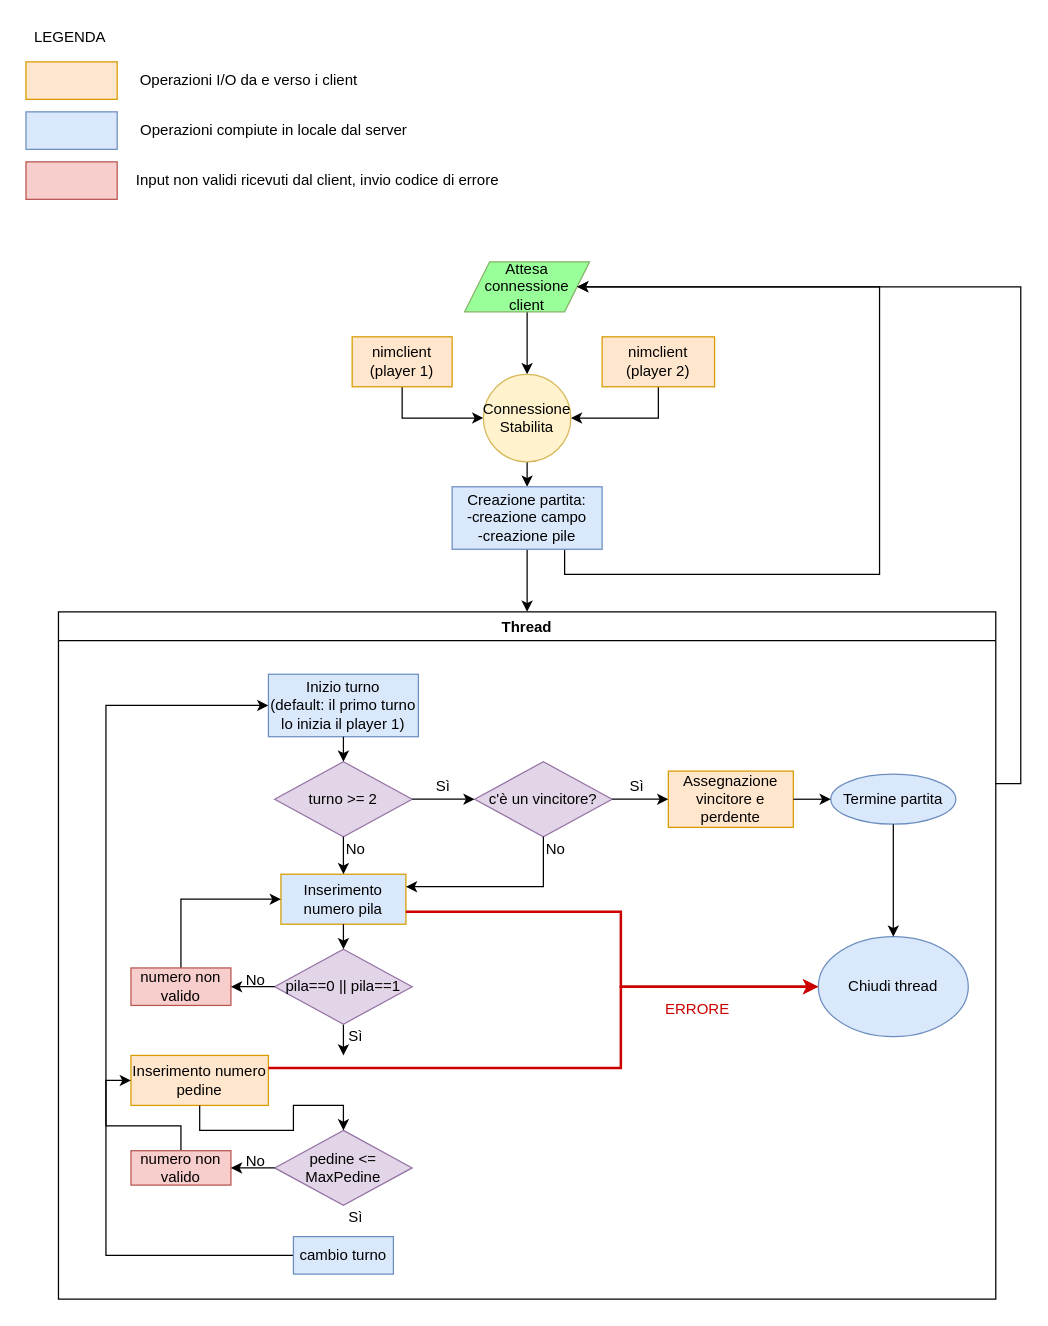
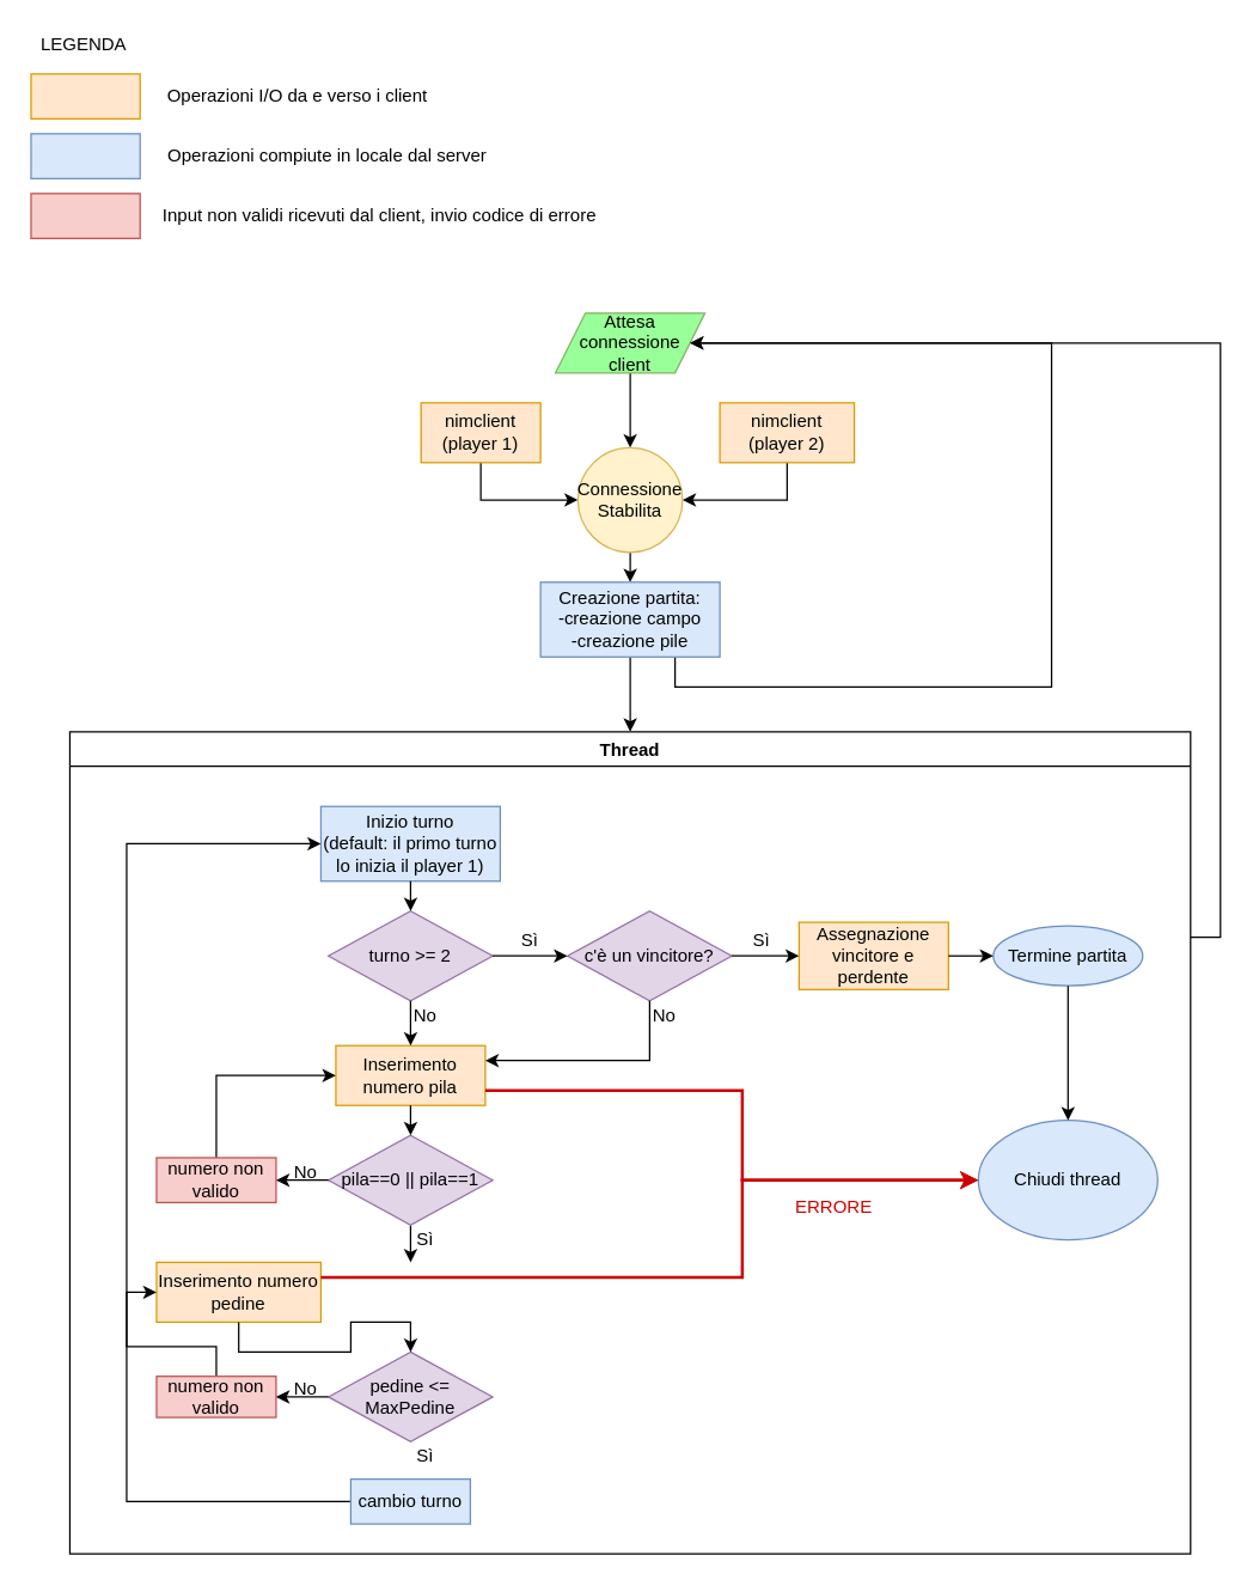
  <mxCell id="0" />
  <mxCell id="1" parent="0" />
  <mxCell id="2" style="edgeStyle=orthogonalEdgeStyle;rounded=0;orthogonalLoop=1;jettySize=auto;html=1;exitX=0.5;exitY=1;exitDx=0;exitDy=0;entryX=0;entryY=0.5;entryDx=0;entryDy=0;" parent="1" source="3" target="9" edge="1"><mxGeometry relative="1" as="geometry" /></mxCell>
  <mxCell id="3" value="nimclient&lt;br&gt;(player 1)" style="rounded=0;whiteSpace=wrap;html=1;fillColor=#ffe6cc;strokeColor=#d79b00;" parent="1" vertex="1"><mxGeometry x="281" y="269" width="80" height="40" as="geometry" /></mxCell>
  <mxCell id="4" style="edgeStyle=orthogonalEdgeStyle;rounded=0;orthogonalLoop=1;jettySize=auto;html=1;exitX=0.5;exitY=1;exitDx=0;exitDy=0;entryX=1;entryY=0.5;entryDx=0;entryDy=0;" parent="1" source="5" target="9" edge="1"><mxGeometry relative="1" as="geometry" /></mxCell>
  <mxCell id="5" value="nimclient&lt;br&gt;(player 2)" style="rounded=0;whiteSpace=wrap;html=1;fillColor=#ffe6cc;strokeColor=#d79b00;" parent="1" vertex="1"><mxGeometry x="481" y="269" width="90" height="40" as="geometry" /></mxCell>
  <mxCell id="6" style="edgeStyle=orthogonalEdgeStyle;rounded=0;orthogonalLoop=1;jettySize=auto;html=1;exitX=0.5;exitY=1;exitDx=0;exitDy=0;entryX=0.5;entryY=0;entryDx=0;entryDy=0;" parent="1" source="7" target="9" edge="1"><mxGeometry relative="1" as="geometry" /></mxCell>
  <mxCell id="7" value="Attesa&lt;br&gt;connessione&lt;br&gt;client" style="shape=parallelogram;perimeter=parallelogramPerimeter;whiteSpace=wrap;html=1;rounded=0;fillColor=#99FF99;strokeColor=#82b366;gradientColor=none;strokeWidth=1;" parent="1" vertex="1"><mxGeometry x="371" y="209" width="100" height="40" as="geometry" /></mxCell>
  <mxCell id="8" style="edgeStyle=orthogonalEdgeStyle;rounded=0;orthogonalLoop=1;jettySize=auto;html=1;exitX=0.5;exitY=1;exitDx=0;exitDy=0;entryX=0.5;entryY=0;entryDx=0;entryDy=0;" parent="1" source="9" target="12" edge="1"><mxGeometry relative="1" as="geometry" /></mxCell>
  <mxCell id="9" value="Connessione&lt;br&gt;Stabilita" style="ellipse;whiteSpace=wrap;html=1;aspect=fixed;rounded=0;strokeWidth=1;fillColor=#fff2cc;strokeColor=#d6b656;" parent="1" vertex="1"><mxGeometry x="386" y="299" width="70" height="70" as="geometry" /></mxCell>
  <mxCell id="10" style="edgeStyle=orthogonalEdgeStyle;rounded=0;orthogonalLoop=1;jettySize=auto;html=1;exitX=0.5;exitY=1;exitDx=0;exitDy=0;entryX=0.5;entryY=0;entryDx=0;entryDy=0;strokeColor=#000000;strokeWidth=1;fontColor=#000000;" edge="1" parent="1" source="12" target="14"><mxGeometry relative="1" as="geometry" /></mxCell>
  <mxCell id="11" style="edgeStyle=orthogonalEdgeStyle;rounded=0;orthogonalLoop=1;jettySize=auto;html=1;exitX=0.75;exitY=1;exitDx=0;exitDy=0;entryX=1;entryY=0.5;entryDx=0;entryDy=0;strokeColor=#000000;strokeWidth=1;fontColor=#000000;" edge="1" parent="1" source="12" target="7"><mxGeometry relative="1" as="geometry"><Array as="points"><mxPoint x="451" y="459" /><mxPoint x="703" y="459" /><mxPoint x="703" y="229" /></Array></mxGeometry></mxCell>
  <mxCell id="12" value="Creazione partita:&lt;br&gt;-creazione campo&lt;br&gt;-creazione pile" style="rounded=0;whiteSpace=wrap;html=1;fillColor=#dae8fc;strokeColor=#6c8ebf;" parent="1" vertex="1"><mxGeometry x="361" y="389" width="120" height="50" as="geometry" /></mxCell>
  <mxCell id="13" value="" style="group" vertex="1" connectable="0" parent="1"><mxGeometry x="46" y="489" width="750" height="550" as="geometry" /></mxCell>
  <mxCell id="14" value="Thread" style="swimlane;fontColor=#000000;" vertex="1" parent="13"><mxGeometry width="750" height="550" as="geometry" /></mxCell>
  <mxCell id="15" value="Inizio turno&lt;br&gt;(default: il primo turno lo inizia il player 1)" style="rounded=0;whiteSpace=wrap;html=1;fillColor=#dae8fc;strokeColor=#6c8ebf;" vertex="1" parent="13"><mxGeometry x="168" y="50" width="120" height="50" as="geometry" /></mxCell>
  <mxCell id="16" value="turno &amp;gt;= 2" style="rhombus;whiteSpace=wrap;html=1;rounded=0;strokeWidth=1;fillColor=#e1d5e7;strokeColor=#9673a6;" vertex="1" parent="13"><mxGeometry x="173" y="120" width="110" height="60" as="geometry" /></mxCell>
  <mxCell id="17" style="edgeStyle=orthogonalEdgeStyle;rounded=0;orthogonalLoop=1;jettySize=auto;html=1;exitX=0.5;exitY=1;exitDx=0;exitDy=0;entryX=0.5;entryY=0;entryDx=0;entryDy=0;" edge="1" parent="13" source="15" target="16"><mxGeometry relative="1" as="geometry" /></mxCell>
  <mxCell id="18" value="c'è un vincitore?" style="rhombus;whiteSpace=wrap;html=1;rounded=0;strokeWidth=1;fillColor=#e1d5e7;strokeColor=#9673a6;" vertex="1" parent="13"><mxGeometry x="333" y="120" width="110" height="60" as="geometry" /></mxCell>
  <mxCell id="19" style="edgeStyle=orthogonalEdgeStyle;rounded=0;orthogonalLoop=1;jettySize=auto;html=1;exitX=1;exitY=0.5;exitDx=0;exitDy=0;entryX=0;entryY=0.5;entryDx=0;entryDy=0;" edge="1" parent="13" source="16" target="18"><mxGeometry relative="1" as="geometry" /></mxCell>
  <mxCell id="20" value="Sì" style="text;html=1;strokeColor=none;fillColor=none;align=center;verticalAlign=middle;whiteSpace=wrap;rounded=0;" vertex="1" parent="13"><mxGeometry x="288" y="130" width="40" height="20" as="geometry" /></mxCell>
  <mxCell id="21" value="Assegnazione vincitore e perdente" style="rounded=0;whiteSpace=wrap;html=1;fillColor=#ffe6cc;strokeColor=#d79b00;" vertex="1" parent="13"><mxGeometry x="488" y="127.5" width="100" height="45" as="geometry" /></mxCell>
  <mxCell id="22" style="edgeStyle=orthogonalEdgeStyle;rounded=0;orthogonalLoop=1;jettySize=auto;html=1;" edge="1" parent="13" source="18" target="21"><mxGeometry relative="1" as="geometry" /></mxCell>
  <mxCell id="23" value="Sì" style="text;html=1;strokeColor=none;fillColor=none;align=center;verticalAlign=middle;whiteSpace=wrap;rounded=0;" vertex="1" parent="13"><mxGeometry x="443" y="130" width="40" height="20" as="geometry" /></mxCell>
  <mxCell id="24" value="Termine partita" style="ellipse;whiteSpace=wrap;html=1;fillColor=#dae8fc;strokeColor=#6c8ebf;" vertex="1" parent="13"><mxGeometry x="618" y="130" width="100" height="40" as="geometry" /></mxCell>
  <mxCell id="25" style="edgeStyle=orthogonalEdgeStyle;rounded=0;orthogonalLoop=1;jettySize=auto;html=1;exitX=1;exitY=0.5;exitDx=0;exitDy=0;entryX=0;entryY=0.5;entryDx=0;entryDy=0;" edge="1" parent="13" source="21" target="24"><mxGeometry relative="1" as="geometry" /></mxCell>
- <mxCell id="26" value="Inserimento numero pila" style="rounded=0;whiteSpace=wrap;html=1;fillColor=#dae8fc;strokeColor=#d79b00;" vertex="1" parent="13"><mxGeometry x="178" y="210" width="100" height="40" as="geometry" /></mxCell>
+ <mxCell id="26" value="Inserimento numero pila" style="rounded=0;whiteSpace=wrap;html=1;fillColor=#ffe6cc;strokeColor=#d79b00;" vertex="1" parent="13"><mxGeometry x="178" y="210" width="100" height="40" as="geometry" /></mxCell>
  <mxCell id="27" style="edgeStyle=orthogonalEdgeStyle;rounded=0;orthogonalLoop=1;jettySize=auto;html=1;exitX=0.5;exitY=1;exitDx=0;exitDy=0;entryX=0.5;entryY=0;entryDx=0;entryDy=0;" edge="1" parent="13" source="16" target="26"><mxGeometry relative="1" as="geometry" /></mxCell>
  <mxCell id="28" style="edgeStyle=orthogonalEdgeStyle;rounded=0;orthogonalLoop=1;jettySize=auto;html=1;exitX=0.5;exitY=1;exitDx=0;exitDy=0;entryX=1;entryY=0.25;entryDx=0;entryDy=0;" edge="1" parent="13" source="18" target="26"><mxGeometry relative="1" as="geometry" /></mxCell>
  <mxCell id="29" value="No" style="text;html=1;strokeColor=none;fillColor=none;align=center;verticalAlign=middle;whiteSpace=wrap;rounded=0;" vertex="1" parent="13"><mxGeometry x="218" y="180" width="40" height="20" as="geometry" /></mxCell>
  <mxCell id="30" value="No" style="text;html=1;strokeColor=none;fillColor=none;align=center;verticalAlign=middle;whiteSpace=wrap;rounded=0;" vertex="1" parent="13"><mxGeometry x="378" y="180" width="40" height="20" as="geometry" /></mxCell>
  <mxCell id="31" style="edgeStyle=orthogonalEdgeStyle;rounded=0;orthogonalLoop=1;jettySize=auto;html=1;exitX=0.5;exitY=1;exitDx=0;exitDy=0;entryX=0.5;entryY=0;entryDx=0;entryDy=0;" edge="1" parent="13" source="32"><mxGeometry relative="1" as="geometry"><mxPoint x="228" y="355" as="targetPoint" /></mxGeometry></mxCell>
  <mxCell id="32" value="pila==0 || pila==1" style="rhombus;whiteSpace=wrap;html=1;rounded=0;strokeWidth=1;fillColor=#e1d5e7;strokeColor=#9673a6;" vertex="1" parent="13"><mxGeometry x="173" y="270" width="110" height="60" as="geometry" /></mxCell>
  <mxCell id="33" style="edgeStyle=orthogonalEdgeStyle;rounded=0;orthogonalLoop=1;jettySize=auto;html=1;exitX=0.5;exitY=1;exitDx=0;exitDy=0;entryX=0.5;entryY=0;entryDx=0;entryDy=0;" edge="1" parent="13" source="26" target="32"><mxGeometry relative="1" as="geometry" /></mxCell>
  <mxCell id="34" style="edgeStyle=orthogonalEdgeStyle;rounded=0;orthogonalLoop=1;jettySize=auto;html=1;exitX=0.5;exitY=0;exitDx=0;exitDy=0;entryX=0;entryY=0.5;entryDx=0;entryDy=0;" edge="1" parent="13" source="35" target="26"><mxGeometry relative="1" as="geometry" /></mxCell>
  <mxCell id="35" value="numero non valido" style="rounded=0;whiteSpace=wrap;html=1;fillColor=#f8cecc;strokeColor=#b85450;" vertex="1" parent="13"><mxGeometry x="58" y="285" width="80" height="30" as="geometry" /></mxCell>
  <mxCell id="36" style="edgeStyle=orthogonalEdgeStyle;rounded=0;orthogonalLoop=1;jettySize=auto;html=1;exitX=0;exitY=0.5;exitDx=0;exitDy=0;entryX=1;entryY=0.5;entryDx=0;entryDy=0;" edge="1" parent="13" source="32" target="35"><mxGeometry relative="1" as="geometry" /></mxCell>
  <mxCell id="37" value="Sì" style="text;html=1;strokeColor=none;fillColor=none;align=center;verticalAlign=middle;whiteSpace=wrap;rounded=0;" vertex="1" parent="13"><mxGeometry x="218" y="330" width="40" height="20" as="geometry" /></mxCell>
  <mxCell id="38" value="No" style="text;html=1;strokeColor=none;fillColor=none;align=center;verticalAlign=middle;whiteSpace=wrap;rounded=0;" vertex="1" parent="13"><mxGeometry x="138" y="285" width="40" height="20" as="geometry" /></mxCell>
  <mxCell id="39" value="Inserimento numero pedine" style="rounded=0;whiteSpace=wrap;html=1;fillColor=#ffe6cc;strokeColor=#d79b00;" vertex="1" parent="13"><mxGeometry x="58" y="355" width="110" height="40" as="geometry" /></mxCell>
  <mxCell id="40" value="pedine &amp;lt;= MaxPedine" style="rhombus;whiteSpace=wrap;html=1;rounded=0;strokeWidth=1;fillColor=#e1d5e7;strokeColor=#9673a6;" vertex="1" parent="13"><mxGeometry x="173" y="415" width="110" height="60" as="geometry" /></mxCell>
  <mxCell id="41" style="edgeStyle=orthogonalEdgeStyle;rounded=0;orthogonalLoop=1;jettySize=auto;html=1;exitX=0.5;exitY=1;exitDx=0;exitDy=0;entryX=0.5;entryY=0;entryDx=0;entryDy=0;" edge="1" parent="13" source="39" target="40"><mxGeometry relative="1" as="geometry" /></mxCell>
  <mxCell id="42" style="edgeStyle=orthogonalEdgeStyle;rounded=0;orthogonalLoop=1;jettySize=auto;html=1;exitX=0.5;exitY=0;exitDx=0;exitDy=0;entryX=0;entryY=0.5;entryDx=0;entryDy=0;" edge="1" parent="13" source="43" target="39"><mxGeometry relative="1" as="geometry" /></mxCell>
  <mxCell id="43" value="numero non valido" style="rounded=0;whiteSpace=wrap;html=1;fillColor=#f8cecc;strokeColor=#b85450;" vertex="1" parent="13"><mxGeometry x="58" y="431.25" width="80" height="27.5" as="geometry" /></mxCell>
  <mxCell id="44" style="edgeStyle=orthogonalEdgeStyle;rounded=0;orthogonalLoop=1;jettySize=auto;html=1;exitX=0;exitY=0.5;exitDx=0;exitDy=0;entryX=1;entryY=0.5;entryDx=0;entryDy=0;" edge="1" parent="13" source="40" target="43"><mxGeometry relative="1" as="geometry" /></mxCell>
  <mxCell id="45" style="edgeStyle=orthogonalEdgeStyle;rounded=0;orthogonalLoop=1;jettySize=auto;html=1;exitX=0;exitY=0.5;exitDx=0;exitDy=0;entryX=0;entryY=0.5;entryDx=0;entryDy=0;" edge="1" parent="13" source="46" target="15"><mxGeometry relative="1" as="geometry"><Array as="points"><mxPoint x="38" y="515" /><mxPoint x="38" y="75" /></Array></mxGeometry></mxCell>
  <mxCell id="46" value="cambio turno" style="rounded=0;whiteSpace=wrap;html=1;fillColor=#dae8fc;strokeColor=#6c8ebf;" vertex="1" parent="13"><mxGeometry x="188" y="500" width="80" height="30" as="geometry" /></mxCell>
  <mxCell id="47" value="Sì" style="text;html=1;strokeColor=none;fillColor=none;align=center;verticalAlign=middle;whiteSpace=wrap;rounded=0;" vertex="1" parent="13"><mxGeometry x="218" y="475" width="40" height="20" as="geometry" /></mxCell>
  <mxCell id="48" value="No" style="text;html=1;strokeColor=none;fillColor=none;align=center;verticalAlign=middle;whiteSpace=wrap;rounded=0;" vertex="1" parent="13"><mxGeometry x="138" y="430" width="40" height="20" as="geometry" /></mxCell>
  <mxCell id="49" value="&lt;div&gt;Chiudi thread&lt;/div&gt;" style="ellipse;whiteSpace=wrap;html=1;fillColor=#dae8fc;strokeColor=#6c8ebf;" vertex="1" parent="13"><mxGeometry x="608" y="260" width="120" height="80" as="geometry" /></mxCell>
  <mxCell id="50" style="edgeStyle=orthogonalEdgeStyle;rounded=0;orthogonalLoop=1;jettySize=auto;html=1;exitX=0.5;exitY=1;exitDx=0;exitDy=0;entryX=0.5;entryY=0;entryDx=0;entryDy=0;strokeColor=#000000;strokeWidth=1;" edge="1" parent="13" source="24" target="49"><mxGeometry relative="1" as="geometry" /></mxCell>
  <mxCell id="51" style="edgeStyle=orthogonalEdgeStyle;rounded=0;orthogonalLoop=1;jettySize=auto;html=1;exitX=1;exitY=0.75;exitDx=0;exitDy=0;entryX=0;entryY=0.5;entryDx=0;entryDy=0;strokeColor=#CC0000;strokeWidth=2;" edge="1" parent="13" source="26" target="49"><mxGeometry relative="1" as="geometry"><Array as="points"><mxPoint x="450" y="240" /><mxPoint x="450" y="300" /></Array></mxGeometry></mxCell>
  <mxCell id="52" style="edgeStyle=orthogonalEdgeStyle;rounded=0;orthogonalLoop=1;jettySize=auto;html=1;exitX=1;exitY=0.25;exitDx=0;exitDy=0;entryX=0;entryY=0.5;entryDx=0;entryDy=0;strokeColor=#CC0000;strokeWidth=2;fontColor=#000000;" edge="1" parent="13" source="39" target="49"><mxGeometry relative="1" as="geometry"><Array as="points"><mxPoint x="450" y="365" /><mxPoint x="450" y="300" /></Array></mxGeometry></mxCell>
  <mxCell id="53" value="ERRORE" style="text;html=1;align=center;verticalAlign=middle;resizable=0;points=[];autosize=1;fontColor=#CC0000;" vertex="1" parent="13"><mxGeometry x="476" y="308" width="70" height="20" as="geometry" /></mxCell>
  <mxCell id="54" style="edgeStyle=orthogonalEdgeStyle;rounded=0;orthogonalLoop=1;jettySize=auto;html=1;exitX=1;exitY=0.25;exitDx=0;exitDy=0;entryX=1;entryY=0.5;entryDx=0;entryDy=0;strokeColor=#000000;strokeWidth=1;fontColor=#000000;" edge="1" parent="1" source="14" target="7"><mxGeometry relative="1" as="geometry"><Array as="points"><mxPoint x="816" y="627" /><mxPoint x="816" y="229" /></Array></mxGeometry></mxCell>
  <mxCell id="55" value="&lt;div&gt;LEGENDA&lt;/div&gt;" style="text;html=1;align=center;verticalAlign=middle;resizable=0;points=[];autosize=1;fontColor=#000000;" vertex="1" parent="1"><mxGeometry x="20" y="20" width="70" height="20" as="geometry" /></mxCell>
  <mxCell id="56" value="" style="rounded=0;whiteSpace=wrap;html=1;fillColor=#ffe6cc;strokeColor=#d79b00;" vertex="1" parent="1"><mxGeometry x="20" y="49" width="73" height="30" as="geometry" /></mxCell>
  <mxCell id="57" value="" style="rounded=0;whiteSpace=wrap;html=1;fillColor=#dae8fc;strokeColor=#6c8ebf;" vertex="1" parent="1"><mxGeometry x="20" y="89" width="73" height="30" as="geometry" /></mxCell>
  <mxCell id="58" value="" style="rounded=0;whiteSpace=wrap;html=1;fillColor=#f8cecc;strokeColor=#b85450;" vertex="1" parent="1"><mxGeometry x="20" y="129" width="73" height="30" as="geometry" /></mxCell>
  <mxCell id="59" value="Operazioni I/O da e verso i client" style="text;html=1;align=center;verticalAlign=middle;resizable=0;points=[];autosize=1;fontColor=#000000;" vertex="1" parent="1"><mxGeometry x="103" y="54" width="190" height="20" as="geometry" /></mxCell>
  <mxCell id="60" value="Operazioni compiute in locale dal server" style="text;html=1;align=center;verticalAlign=middle;resizable=0;points=[];autosize=1;fontColor=#000000;" vertex="1" parent="1"><mxGeometry x="103" y="94" width="230" height="20" as="geometry" /></mxCell>
  <mxCell id="61" value="Input non validi ricevuti dal client, invio codice di errore" style="text;html=1;align=center;verticalAlign=middle;resizable=0;points=[];autosize=1;fontColor=#000000;" vertex="1" parent="1"><mxGeometry x="103" y="134" width="300" height="20" as="geometry" /></mxCell>
